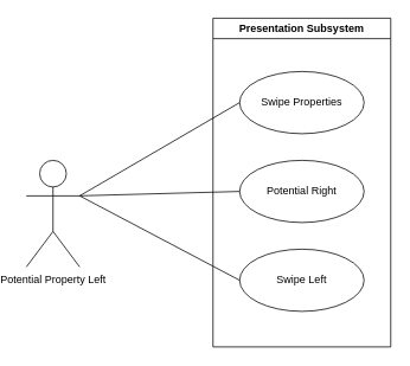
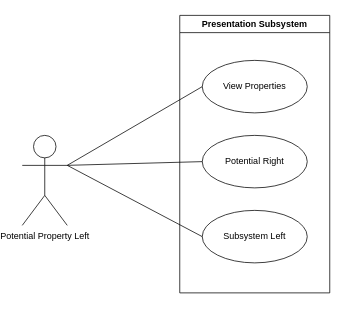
  <mxCell id="0" />
  <mxCell id="1" parent="0" />
  <mxCell id="2" value="Presentation Subsystem" style="swimlane;whiteSpace=wrap;html=1;" parent="1" vertex="1"><mxGeometry x="230" y="20" width="200" height="370" as="geometry" /></mxCell>
- <mxCell id="3" value="Swipe Properties" style="ellipse;whiteSpace=wrap;html=1;" parent="2" vertex="1"><mxGeometry x="30" y="60" width="140" height="70" as="geometry" /></mxCell>
+ <mxCell id="3" value="View Properties" style="ellipse;whiteSpace=wrap;html=1;" parent="2" vertex="1"><mxGeometry x="30" y="60" width="140" height="70" as="geometry" /></mxCell>
  <mxCell id="4" value="Potential Right" style="ellipse;whiteSpace=wrap;html=1;" parent="2" vertex="1"><mxGeometry x="30" y="160" width="140" height="70" as="geometry" /></mxCell>
- <mxCell id="5" value="Swipe Left" style="ellipse;whiteSpace=wrap;html=1;" parent="2" vertex="1"><mxGeometry x="30" y="260" width="140" height="70" as="geometry" /></mxCell>
+ <mxCell id="5" value="Subsystem Left" style="ellipse;whiteSpace=wrap;html=1;" parent="2" vertex="1"><mxGeometry x="30" y="260" width="140" height="70" as="geometry" /></mxCell>
  <mxCell id="6" style="edgeStyle=none;html=1;exitX=1;exitY=0.333;exitDx=0;exitDy=0;exitPerimeter=0;entryX=0;entryY=0.5;entryDx=0;entryDy=0;endArrow=none;endFill=0;" parent="1" source="9" target="3" edge="1"><mxGeometry relative="1" as="geometry" /></mxCell>
  <mxCell id="7" style="edgeStyle=none;html=1;exitX=1;exitY=0.333;exitDx=0;exitDy=0;exitPerimeter=0;entryX=0;entryY=0.5;entryDx=0;entryDy=0;endArrow=none;endFill=0;" parent="1" source="9" target="4" edge="1"><mxGeometry relative="1" as="geometry" /></mxCell>
  <mxCell id="8" style="edgeStyle=none;html=1;exitX=1;exitY=0.333;exitDx=0;exitDy=0;exitPerimeter=0;entryX=0;entryY=0.5;entryDx=0;entryDy=0;endArrow=none;endFill=0;" parent="1" source="9" target="5" edge="1"><mxGeometry relative="1" as="geometry" /></mxCell>
  <mxCell id="9" value="Potential Property Left" style="shape=umlActor;verticalLabelPosition=bottom;verticalAlign=top;html=1;outlineConnect=0;" parent="1" vertex="1"><mxGeometry x="20" y="180" width="60" height="120" as="geometry" /></mxCell>
